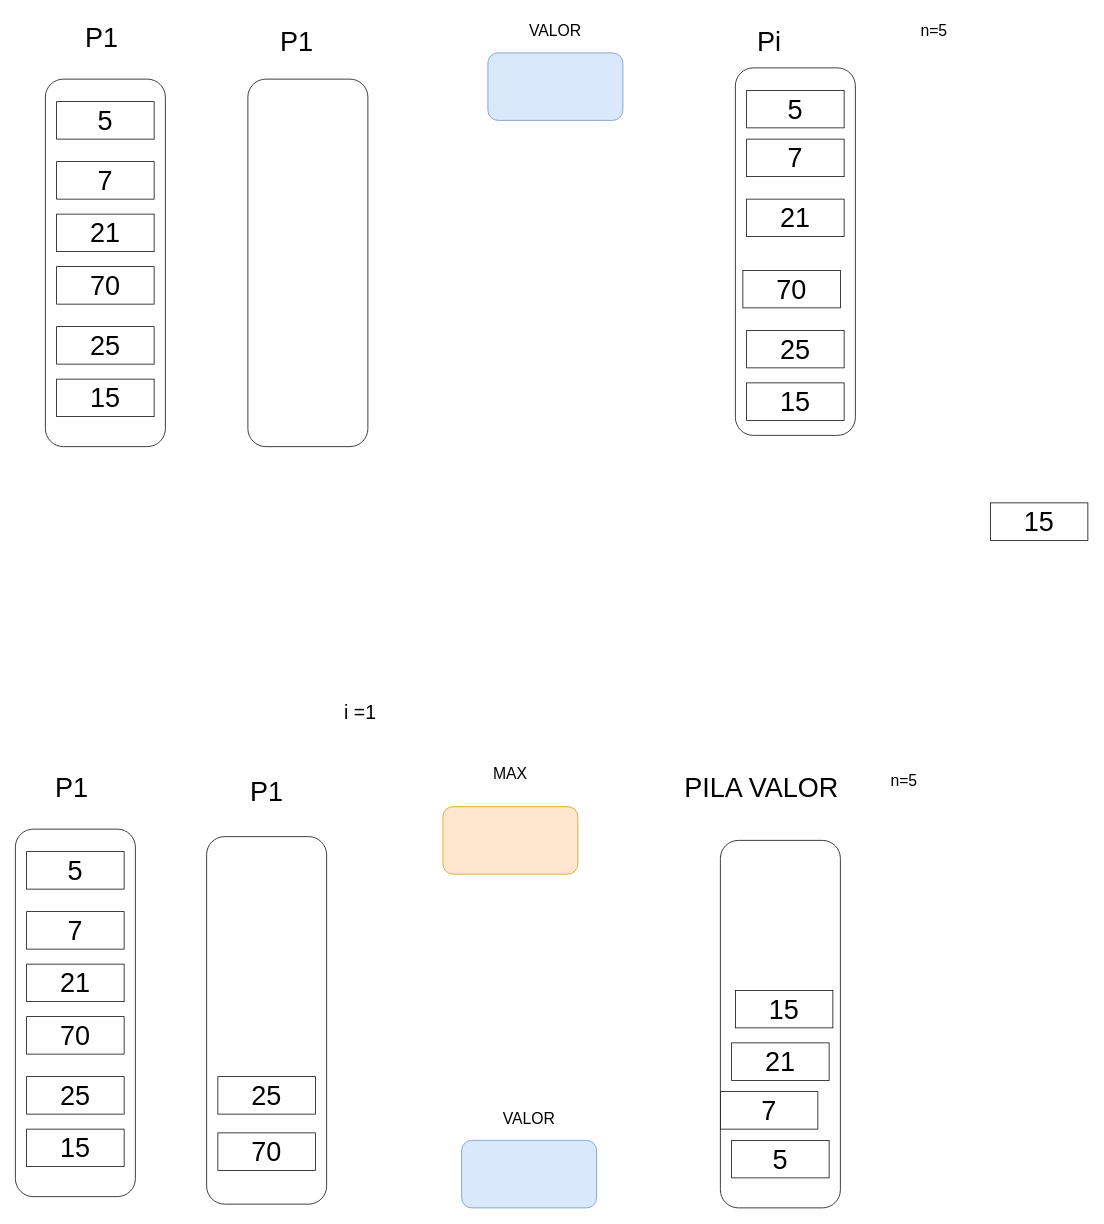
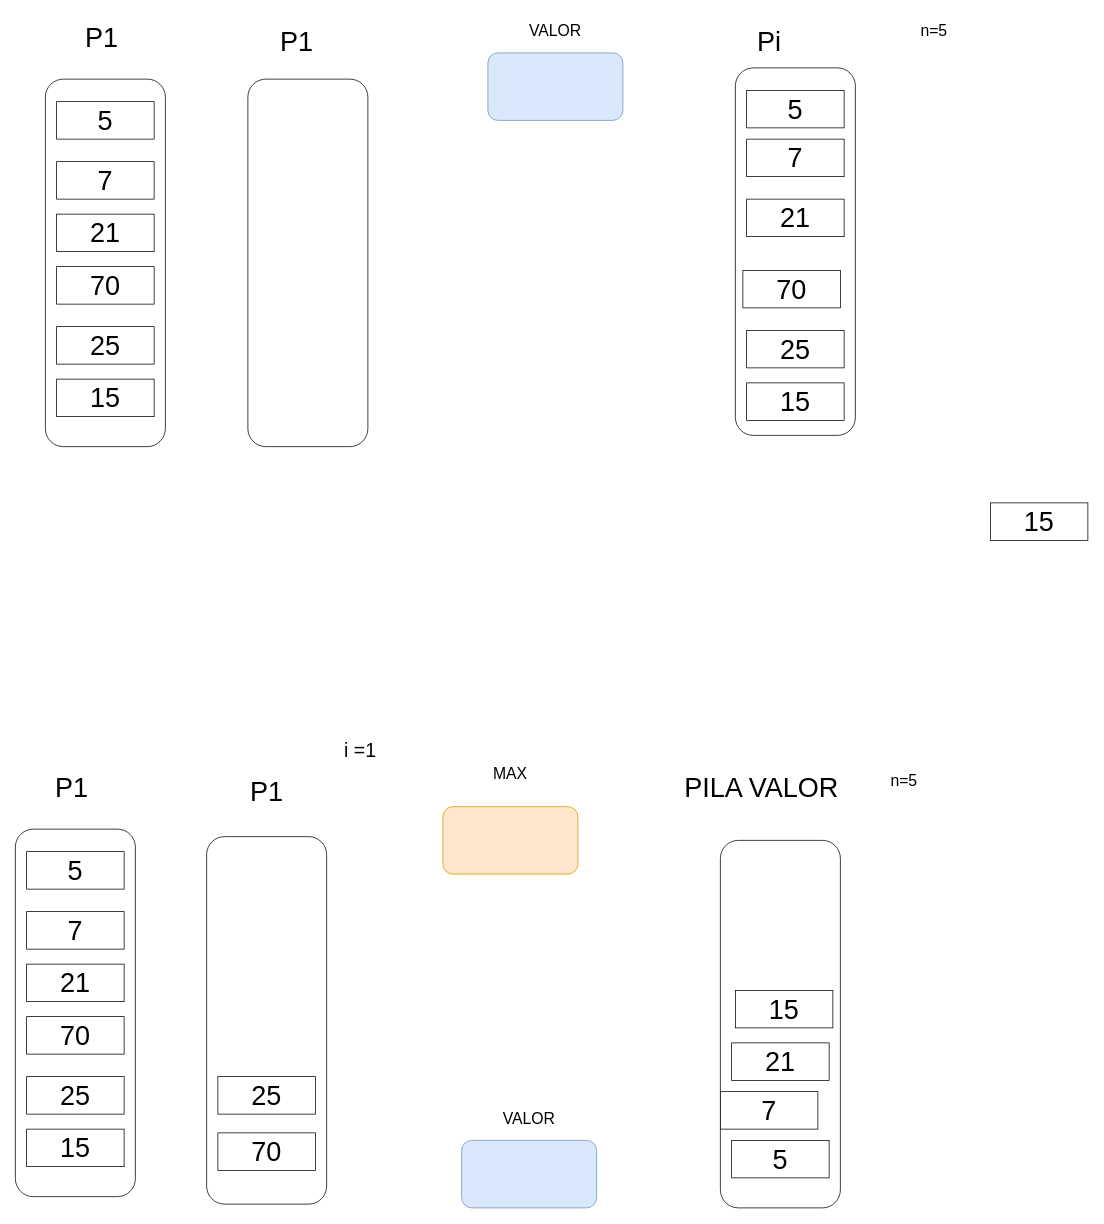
  <mxCell id="0" />
  <mxCell id="1" parent="0" />
  <mxCell id="2" value="" style="rounded=1;whiteSpace=wrap;html=1;fillColor=#dae8fc;strokeColor=#6c8ebf;" parent="1" vertex="1"><mxGeometry x="650" y="70" width="180" height="90" as="geometry" /></mxCell>
  <mxCell id="3" value="&lt;font style=&quot;font-size: 36px;&quot;&gt;P1&lt;/font&gt;" style="text;html=1;align=center;verticalAlign=middle;whiteSpace=wrap;rounded=0;" parent="1" vertex="1"><mxGeometry x="362.5" y="40" width="65" height="30" as="geometry" /></mxCell>
  <mxCell id="4" value="&lt;font style=&quot;font-size: 36px;&quot;&gt;Pi&lt;/font&gt;" style="text;html=1;align=center;verticalAlign=middle;whiteSpace=wrap;rounded=0;" parent="1" vertex="1"><mxGeometry x="982.5" y="40" width="85" height="30" as="geometry" /></mxCell>
  <mxCell id="5" value="&lt;font style=&quot;font-size: 36px;&quot;&gt;15&lt;/font&gt;" style="rounded=0;whiteSpace=wrap;html=1;" parent="1" vertex="1"><mxGeometry x="1320" y="670" width="130" height="50" as="geometry" /></mxCell>
  <mxCell id="6" value="&lt;font style=&quot;font-size: 21px;&quot;&gt;VALOR&lt;/font&gt;" style="text;html=1;align=center;verticalAlign=middle;whiteSpace=wrap;rounded=0;" parent="1" vertex="1"><mxGeometry x="685" y="20" width="110" height="40" as="geometry" /></mxCell>
  <mxCell id="7" value="&lt;font style=&quot;font-size: 36px;&quot;&gt;P1&lt;/font&gt;" style="text;html=1;align=center;verticalAlign=middle;whiteSpace=wrap;rounded=0;" parent="1" vertex="1"><mxGeometry x="102.5" y="35" width="65" height="30" as="geometry" /></mxCell>
  <mxCell id="8" value="" style="rounded=1;whiteSpace=wrap;html=1;" parent="1" vertex="1"><mxGeometry x="60" y="105" width="160" height="490" as="geometry" /></mxCell>
  <mxCell id="9" value="&lt;font style=&quot;font-size: 36px;&quot;&gt;15&lt;/font&gt;" style="rounded=0;whiteSpace=wrap;html=1;" parent="1" vertex="1"><mxGeometry x="75" y="505" width="130" height="50" as="geometry" /></mxCell>
  <mxCell id="10" value="&lt;font style=&quot;font-size: 36px;&quot;&gt;25&lt;/font&gt;" style="rounded=0;whiteSpace=wrap;html=1;" parent="1" vertex="1"><mxGeometry x="75" y="435" width="130" height="50" as="geometry" /></mxCell>
  <mxCell id="11" value="&lt;font style=&quot;font-size: 36px;&quot;&gt;70&lt;/font&gt;" style="rounded=0;whiteSpace=wrap;html=1;" parent="1" vertex="1"><mxGeometry x="75" y="355" width="130" height="50" as="geometry" /></mxCell>
  <mxCell id="12" value="&lt;font style=&quot;font-size: 36px;&quot;&gt;21&lt;/font&gt;" style="rounded=0;whiteSpace=wrap;html=1;" parent="1" vertex="1"><mxGeometry x="75" y="285" width="130" height="50" as="geometry" /></mxCell>
  <mxCell id="13" value="&lt;font style=&quot;font-size: 36px;&quot;&gt;7&lt;/font&gt;" style="rounded=0;whiteSpace=wrap;html=1;" parent="1" vertex="1"><mxGeometry x="75" y="215" width="130" height="50" as="geometry" /></mxCell>
  <mxCell id="14" value="&lt;font style=&quot;font-size: 36px;&quot;&gt;5&lt;/font&gt;" style="rounded=0;whiteSpace=wrap;html=1;" parent="1" vertex="1"><mxGeometry x="75" y="135" width="130" height="50" as="geometry" /></mxCell>
  <mxCell id="15" value="&lt;span style=&quot;font-size: 21px;&quot;&gt;n=5&lt;/span&gt;" style="text;html=1;align=center;verticalAlign=middle;whiteSpace=wrap;rounded=0;" parent="1" vertex="1"><mxGeometry x="1190" y="20" width="110" height="40" as="geometry" /></mxCell>
  <mxCell id="16" value="" style="rounded=1;whiteSpace=wrap;html=1;" parent="1" vertex="1"><mxGeometry x="980" y="90" width="160" height="490" as="geometry" /></mxCell>
  <mxCell id="17" value="" style="rounded=1;whiteSpace=wrap;html=1;" parent="1" vertex="1"><mxGeometry x="330" y="105" width="160" height="490" as="geometry" /></mxCell>
  <mxCell id="18" value="&lt;font style=&quot;font-size: 36px;&quot;&gt;15&lt;/font&gt;" style="rounded=0;whiteSpace=wrap;html=1;" parent="1" vertex="1"><mxGeometry x="995" y="510" width="130" height="50" as="geometry" /></mxCell>
  <mxCell id="19" value="&lt;font style=&quot;font-size: 36px;&quot;&gt;25&lt;/font&gt;" style="rounded=0;whiteSpace=wrap;html=1;" parent="1" vertex="1"><mxGeometry x="995" y="440" width="130" height="50" as="geometry" /></mxCell>
  <mxCell id="20" value="&lt;font style=&quot;font-size: 36px;&quot;&gt;70&lt;/font&gt;" style="rounded=0;whiteSpace=wrap;html=1;" parent="1" vertex="1"><mxGeometry x="990" y="360" width="130" height="50" as="geometry" /></mxCell>
  <mxCell id="21" value="&lt;font style=&quot;font-size: 36px;&quot;&gt;21&lt;/font&gt;" style="rounded=0;whiteSpace=wrap;html=1;" parent="1" vertex="1"><mxGeometry x="995" y="265" width="130" height="50" as="geometry" /></mxCell>
  <mxCell id="22" value="&lt;font style=&quot;font-size: 36px;&quot;&gt;5&lt;/font&gt;" style="rounded=0;whiteSpace=wrap;html=1;" parent="1" vertex="1"><mxGeometry x="995" y="120" width="130" height="50" as="geometry" /></mxCell>
  <mxCell id="23" value="&lt;font style=&quot;font-size: 36px;&quot;&gt;7&lt;/font&gt;" style="rounded=0;whiteSpace=wrap;html=1;" parent="1" vertex="1"><mxGeometry x="995" y="185" width="130" height="50" as="geometry" /></mxCell>
  <mxCell id="24" value="" style="rounded=1;whiteSpace=wrap;html=1;fillColor=#dae8fc;strokeColor=#6c8ebf;" parent="1" vertex="1"><mxGeometry x="615" y="1520" width="180" height="90" as="geometry" /></mxCell>
  <mxCell id="25" value="&lt;font style=&quot;font-size: 36px;&quot;&gt;P1&lt;/font&gt;" style="text;html=1;align=center;verticalAlign=middle;whiteSpace=wrap;rounded=0;" parent="1" vertex="1"><mxGeometry x="322.5" y="1040" width="65" height="30" as="geometry" /></mxCell>
  <mxCell id="26" value="&lt;span style=&quot;font-size: 36px;&quot;&gt;PILA VALOR&lt;/span&gt;" style="text;html=1;align=center;verticalAlign=middle;whiteSpace=wrap;rounded=0;" parent="1" vertex="1"><mxGeometry x="856.25" y="1035" width="317.5" height="30" as="geometry" /></mxCell>
  <mxCell id="27" value="&lt;font style=&quot;font-size: 21px;&quot;&gt;VALOR&lt;/font&gt;" style="text;html=1;align=center;verticalAlign=middle;whiteSpace=wrap;rounded=0;" parent="1" vertex="1"><mxGeometry x="650" y="1470" width="110" height="40" as="geometry" /></mxCell>
  <mxCell id="28" value="&lt;font style=&quot;font-size: 36px;&quot;&gt;P1&lt;/font&gt;" style="text;html=1;align=center;verticalAlign=middle;whiteSpace=wrap;rounded=0;" parent="1" vertex="1"><mxGeometry x="62.5" y="1035" width="65" height="30" as="geometry" /></mxCell>
  <mxCell id="29" value="" style="rounded=1;whiteSpace=wrap;html=1;" parent="1" vertex="1"><mxGeometry x="20" y="1105" width="160" height="490" as="geometry" /></mxCell>
  <mxCell id="30" value="&lt;font style=&quot;font-size: 36px;&quot;&gt;15&lt;/font&gt;" style="rounded=0;whiteSpace=wrap;html=1;" parent="1" vertex="1"><mxGeometry x="35" y="1505" width="130" height="50" as="geometry" /></mxCell>
  <mxCell id="31" value="&lt;font style=&quot;font-size: 36px;&quot;&gt;25&lt;/font&gt;" style="rounded=0;whiteSpace=wrap;html=1;" parent="1" vertex="1"><mxGeometry x="35" y="1435" width="130" height="50" as="geometry" /></mxCell>
  <mxCell id="32" value="&lt;font style=&quot;font-size: 36px;&quot;&gt;70&lt;/font&gt;" style="rounded=0;whiteSpace=wrap;html=1;" parent="1" vertex="1"><mxGeometry x="35" y="1355" width="130" height="50" as="geometry" /></mxCell>
  <mxCell id="33" value="&lt;font style=&quot;font-size: 36px;&quot;&gt;21&lt;/font&gt;" style="rounded=0;whiteSpace=wrap;html=1;" parent="1" vertex="1"><mxGeometry x="35" y="1285" width="130" height="50" as="geometry" /></mxCell>
  <mxCell id="34" value="&lt;font style=&quot;font-size: 36px;&quot;&gt;7&lt;/font&gt;" style="rounded=0;whiteSpace=wrap;html=1;" parent="1" vertex="1"><mxGeometry x="35" y="1215" width="130" height="50" as="geometry" /></mxCell>
  <mxCell id="35" value="&lt;font style=&quot;font-size: 36px;&quot;&gt;5&lt;/font&gt;" style="rounded=0;whiteSpace=wrap;html=1;" parent="1" vertex="1"><mxGeometry x="35" y="1135" width="130" height="50" as="geometry" /></mxCell>
  <mxCell id="36" value="&lt;span style=&quot;font-size: 21px;&quot;&gt;n=5&lt;/span&gt;" style="text;html=1;align=center;verticalAlign=middle;whiteSpace=wrap;rounded=0;" parent="1" vertex="1"><mxGeometry x="1150" y="1020" width="110" height="40" as="geometry" /></mxCell>
  <mxCell id="37" value="" style="rounded=1;whiteSpace=wrap;html=1;" parent="1" vertex="1"><mxGeometry x="960" y="1120" width="160" height="490" as="geometry" /></mxCell>
  <mxCell id="38" value="" style="rounded=1;whiteSpace=wrap;html=1;fillColor=#ffe6cc;strokeColor=#d79b00;" parent="1" vertex="1"><mxGeometry x="590" y="1075" width="180" height="90" as="geometry" /></mxCell>
  <mxCell id="39" value="&lt;span style=&quot;font-size: 21px;&quot;&gt;MAX&lt;/span&gt;" style="text;html=1;align=center;verticalAlign=middle;whiteSpace=wrap;rounded=0;" parent="1" vertex="1"><mxGeometry x="625" y="1010" width="110" height="40" as="geometry" /></mxCell>
- <mxCell id="40" value="&lt;span style=&quot;font-size: 26px;&quot;&gt;i =1&lt;/span&gt;" style="text;html=1;align=center;verticalAlign=middle;whiteSpace=wrap;rounded=0;" parent="1" vertex="1"><mxGeometry x="400" y="900" width="160" height="100" as="geometry" /></mxCell>
+ <mxCell id="40" value="&lt;span style=&quot;font-size: 26px;&quot;&gt;i =1&lt;/span&gt;" style="text;html=1;align=center;verticalAlign=middle;whiteSpace=wrap;rounded=0;" parent="1" vertex="1"><mxGeometry x="400" y="950" width="160" height="100" as="geometry" /></mxCell>
  <mxCell id="41" value="" style="rounded=1;whiteSpace=wrap;html=1;" parent="1" vertex="1"><mxGeometry x="275" y="1115" width="160" height="490" as="geometry" /></mxCell>
  <mxCell id="42" value="&lt;font style=&quot;font-size: 36px;&quot;&gt;15&lt;/font&gt;" style="rounded=0;whiteSpace=wrap;html=1;" parent="1" vertex="1"><mxGeometry x="980" y="1320" width="130" height="50" as="geometry" /></mxCell>
  <mxCell id="43" value="&lt;font style=&quot;font-size: 36px;&quot;&gt;25&lt;/font&gt;" style="rounded=0;whiteSpace=wrap;html=1;" parent="1" vertex="1"><mxGeometry x="290" y="1435" width="130" height="50" as="geometry" /></mxCell>
  <mxCell id="44" value="&lt;font style=&quot;font-size: 36px;&quot;&gt;70&lt;/font&gt;" style="rounded=0;whiteSpace=wrap;html=1;" parent="1" vertex="1"><mxGeometry x="290" y="1510" width="130" height="50" as="geometry" /></mxCell>
  <mxCell id="45" value="&lt;font style=&quot;font-size: 36px;&quot;&gt;21&lt;/font&gt;" style="rounded=0;whiteSpace=wrap;html=1;" parent="1" vertex="1"><mxGeometry x="975" y="1390" width="130" height="50" as="geometry" /></mxCell>
  <mxCell id="46" value="&lt;font style=&quot;font-size: 36px;&quot;&gt;7&lt;/font&gt;" style="rounded=0;whiteSpace=wrap;html=1;" parent="1" vertex="1"><mxGeometry x="960" y="1455" width="130" height="50" as="geometry" /></mxCell>
  <mxCell id="47" value="&lt;font style=&quot;font-size: 36px;&quot;&gt;5&lt;/font&gt;" style="rounded=0;whiteSpace=wrap;html=1;" parent="1" vertex="1"><mxGeometry x="975" y="1520" width="130" height="50" as="geometry" /></mxCell>
